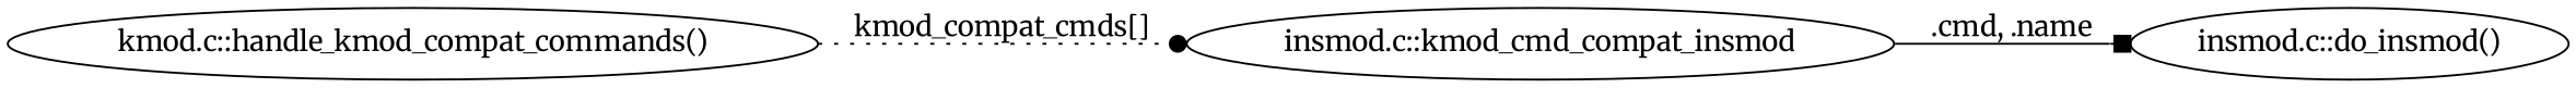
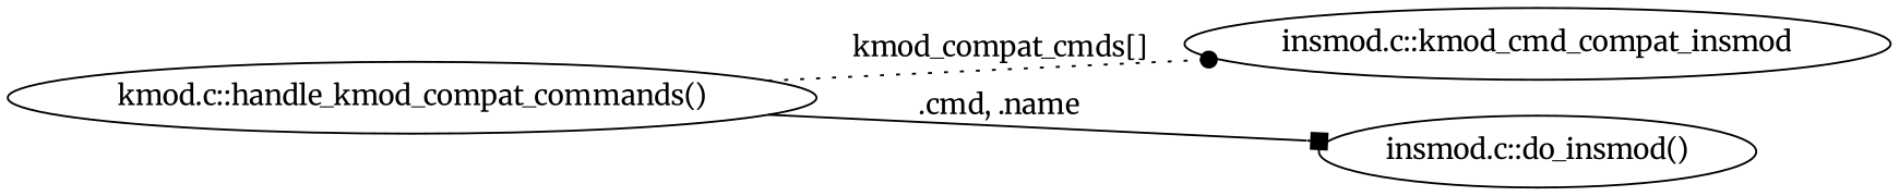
  digraph {
    fontname=Merriweather
    rankdir=LR
    node [fontname=Merriweather]
    edge [fontname=Merriweather]
    "kmod.c::handle_kmod_compat_commands()"
    "insmod.c::kmod_cmd_compat_insmod"
    "insmod.c::do_insmod()"
    "kmod.c::handle_kmod_compat_commands()" -> "insmod.c::kmod_cmd_compat_insmod" [arrowhead=dot label="kmod_compat_cmds[]" style=dotted]
-   "insmod.c::kmod_cmd_compat_insmod" -> "insmod.c::do_insmod()" [arrowhead=box label=".cmd, .name" style=solid]
+   "kmod.c::handle_kmod_compat_commands()" -> "insmod.c::do_insmod()" [arrowhead=box label=".cmd, .name" style=solid]
  }
